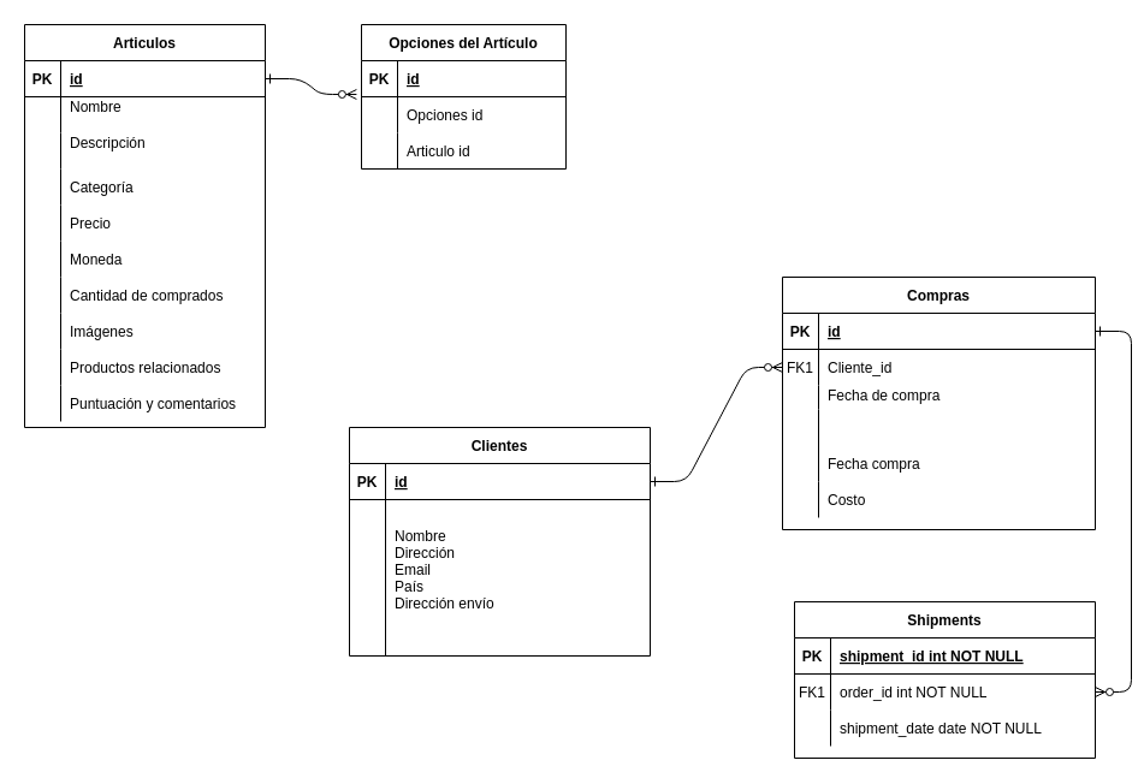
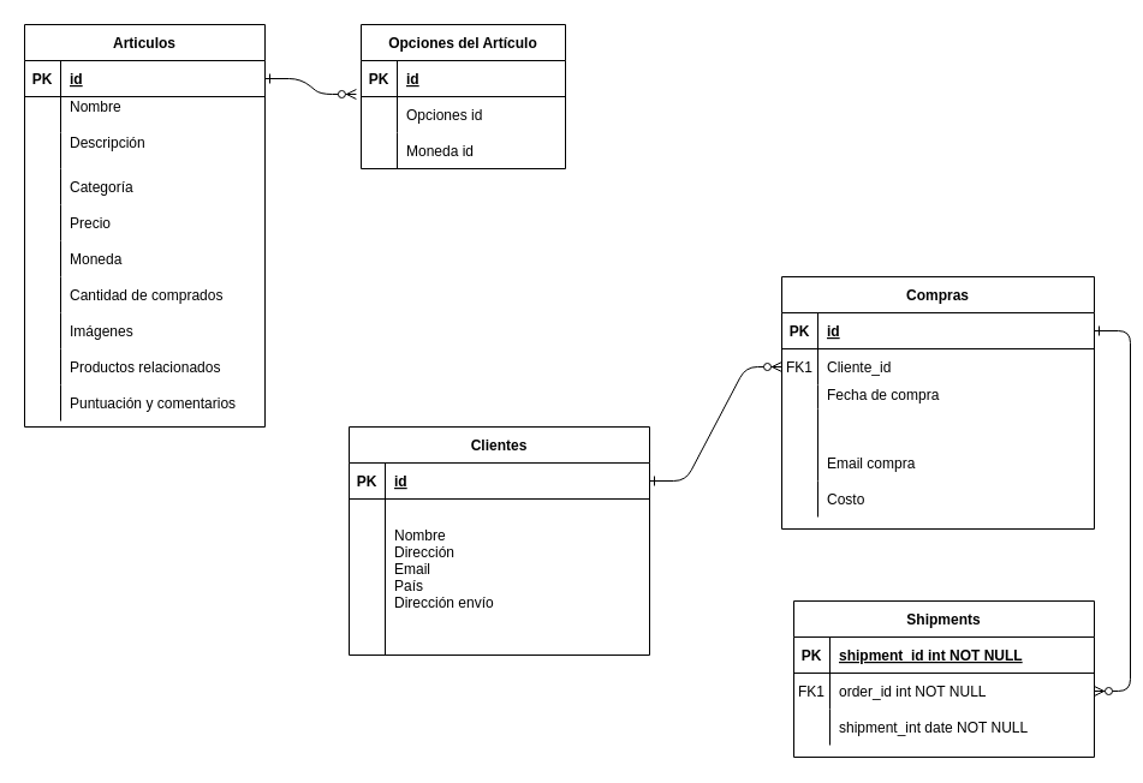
  <mxCell id="0" />
  <mxCell id="1" parent="0" />
  <mxCell id="2" value="" style="edgeStyle=entityRelationEdgeStyle;endArrow=ERzeroToMany;startArrow=ERone;endFill=1;startFill=0;" parent="1" source="33" target="8" edge="1"><mxGeometry width="100" height="100" relative="1" as="geometry"><mxPoint x="300" y="1170" as="sourcePoint" /><mxPoint x="400" y="1070" as="targetPoint" /></mxGeometry></mxCell>
  <mxCell id="3" value="" style="edgeStyle=entityRelationEdgeStyle;endArrow=ERzeroToMany;startArrow=ERone;endFill=1;startFill=0;" parent="1" source="5" target="26" edge="1"><mxGeometry width="100" height="100" relative="1" as="geometry"><mxPoint x="360" y="630" as="sourcePoint" /><mxPoint x="420" y="655" as="targetPoint" /></mxGeometry></mxCell>
  <mxCell id="4" value="Compras" style="shape=table;startSize=30;container=1;collapsible=1;childLayout=tableLayout;fixedRows=1;rowLines=0;fontStyle=1;align=center;resizeLast=1;" parent="1" vertex="1"><mxGeometry x="650" y="230" width="260" height="210" as="geometry" /></mxCell>
  <mxCell id="5" value="" style="shape=partialRectangle;collapsible=0;dropTarget=0;pointerEvents=0;fillColor=none;points=[[0,0.5],[1,0.5]];portConstraint=eastwest;top=0;left=0;right=0;bottom=1;" parent="4" vertex="1"><mxGeometry y="30" width="260" height="30" as="geometry" /></mxCell>
  <mxCell id="6" value="PK" style="shape=partialRectangle;overflow=hidden;connectable=0;fillColor=none;top=0;left=0;bottom=0;right=0;fontStyle=1;" parent="5" vertex="1"><mxGeometry width="30" height="30" as="geometry" /></mxCell>
  <mxCell id="7" value="id" style="shape=partialRectangle;overflow=hidden;connectable=0;fillColor=none;top=0;left=0;bottom=0;right=0;align=left;spacingLeft=6;fontStyle=5;" parent="5" vertex="1"><mxGeometry x="30" width="230" height="30" as="geometry" /></mxCell>
  <mxCell id="8" value="" style="shape=partialRectangle;collapsible=0;dropTarget=0;pointerEvents=0;fillColor=none;points=[[0,0.5],[1,0.5]];portConstraint=eastwest;top=0;left=0;right=0;bottom=0;" parent="4" vertex="1"><mxGeometry y="60" width="260" height="30" as="geometry" /></mxCell>
  <mxCell id="9" value="FK1" style="shape=partialRectangle;overflow=hidden;connectable=0;fillColor=none;top=0;left=0;bottom=0;right=0;" parent="8" vertex="1"><mxGeometry width="30" height="30" as="geometry" /></mxCell>
  <mxCell id="10" value="Cliente_id" style="shape=partialRectangle;overflow=hidden;connectable=0;fillColor=none;top=0;left=0;bottom=0;right=0;align=left;spacingLeft=6;" parent="8" vertex="1"><mxGeometry x="30" width="230" height="30" as="geometry" /></mxCell>
  <mxCell id="11" value="" style="shape=partialRectangle;collapsible=0;dropTarget=0;pointerEvents=0;fillColor=none;points=[[0,0.5],[1,0.5]];portConstraint=eastwest;top=0;left=0;right=0;bottom=0;" parent="4" vertex="1"><mxGeometry y="90" width="260" height="20" as="geometry" /></mxCell>
  <mxCell id="12" value="" style="shape=partialRectangle;overflow=hidden;connectable=0;fillColor=none;top=0;left=0;bottom=0;right=0;" parent="11" vertex="1"><mxGeometry width="30" height="20" as="geometry" /></mxCell>
  <mxCell id="13" value="Fecha de compra&#10;&#10;" style="shape=partialRectangle;overflow=hidden;connectable=0;fillColor=none;top=0;left=0;bottom=0;right=0;align=left;spacingLeft=6;" parent="11" vertex="1"><mxGeometry x="30" width="230" height="20" as="geometry" /></mxCell>
  <mxCell id="14" value="" style="shape=partialRectangle;collapsible=0;dropTarget=0;pointerEvents=0;fillColor=none;points=[[0,0.5],[1,0.5]];portConstraint=eastwest;top=0;left=0;right=0;bottom=0;" vertex="1" parent="4"><mxGeometry y="110" width="260" height="30" as="geometry" /></mxCell>
  <mxCell id="15" value="" style="shape=partialRectangle;overflow=hidden;connectable=0;fillColor=none;top=0;left=0;bottom=0;right=0;" vertex="1" parent="14"><mxGeometry width="30" height="30" as="geometry" /></mxCell>
  <mxCell id="16" value="" style="shape=partialRectangle;collapsible=0;dropTarget=0;pointerEvents=0;fillColor=none;points=[[0,0.5],[1,0.5]];portConstraint=eastwest;top=0;left=0;right=0;bottom=0;" vertex="1" parent="4"><mxGeometry y="140" width="260" height="30" as="geometry" /></mxCell>
  <mxCell id="17" value="" style="shape=partialRectangle;overflow=hidden;connectable=0;fillColor=none;top=0;left=0;bottom=0;right=0;" vertex="1" parent="16"><mxGeometry width="30" height="30" as="geometry" /></mxCell>
- <mxCell id="18" value="Fecha compra" style="shape=partialRectangle;overflow=hidden;connectable=0;fillColor=none;top=0;left=0;bottom=0;right=0;align=left;spacingLeft=6;" vertex="1" parent="16"><mxGeometry x="30" width="230" height="30" as="geometry" /></mxCell>
+ <mxCell id="18" value="Email compra" style="shape=partialRectangle;overflow=hidden;connectable=0;fillColor=none;top=0;left=0;bottom=0;right=0;align=left;spacingLeft=6;" vertex="1" parent="16"><mxGeometry x="30" width="230" height="30" as="geometry" /></mxCell>
  <mxCell id="19" value="" style="shape=partialRectangle;collapsible=0;dropTarget=0;pointerEvents=0;fillColor=none;points=[[0,0.5],[1,0.5]];portConstraint=eastwest;top=0;left=0;right=0;bottom=0;" vertex="1" parent="4"><mxGeometry y="170" width="260" height="30" as="geometry" /></mxCell>
  <mxCell id="20" value="" style="shape=partialRectangle;overflow=hidden;connectable=0;fillColor=none;top=0;left=0;bottom=0;right=0;" vertex="1" parent="19"><mxGeometry width="30" height="30" as="geometry" /></mxCell>
  <mxCell id="21" value="Costo" style="shape=partialRectangle;overflow=hidden;connectable=0;fillColor=none;top=0;left=0;bottom=0;right=0;align=left;spacingLeft=6;" vertex="1" parent="19"><mxGeometry x="30" width="230" height="30" as="geometry" /></mxCell>
  <mxCell id="22" value="Shipments" style="shape=table;startSize=30;container=1;collapsible=1;childLayout=tableLayout;fixedRows=1;rowLines=0;fontStyle=1;align=center;resizeLast=1;" parent="1" vertex="1"><mxGeometry x="660" y="500" width="250" height="130" as="geometry" /></mxCell>
  <mxCell id="23" value="" style="shape=partialRectangle;collapsible=0;dropTarget=0;pointerEvents=0;fillColor=none;points=[[0,0.5],[1,0.5]];portConstraint=eastwest;top=0;left=0;right=0;bottom=1;" parent="22" vertex="1"><mxGeometry y="30" width="250" height="30" as="geometry" /></mxCell>
  <mxCell id="24" value="PK" style="shape=partialRectangle;overflow=hidden;connectable=0;fillColor=none;top=0;left=0;bottom=0;right=0;fontStyle=1;" parent="23" vertex="1"><mxGeometry width="30" height="30" as="geometry" /></mxCell>
  <mxCell id="25" value="shipment_id int NOT NULL " style="shape=partialRectangle;overflow=hidden;connectable=0;fillColor=none;top=0;left=0;bottom=0;right=0;align=left;spacingLeft=6;fontStyle=5;" parent="23" vertex="1"><mxGeometry x="30" width="220" height="30" as="geometry" /></mxCell>
  <mxCell id="26" value="" style="shape=partialRectangle;collapsible=0;dropTarget=0;pointerEvents=0;fillColor=none;points=[[0,0.5],[1,0.5]];portConstraint=eastwest;top=0;left=0;right=0;bottom=0;" parent="22" vertex="1"><mxGeometry y="60" width="250" height="30" as="geometry" /></mxCell>
  <mxCell id="27" value="FK1" style="shape=partialRectangle;overflow=hidden;connectable=0;fillColor=none;top=0;left=0;bottom=0;right=0;" parent="26" vertex="1"><mxGeometry width="30" height="30" as="geometry" /></mxCell>
  <mxCell id="28" value="order_id int NOT NULL" style="shape=partialRectangle;overflow=hidden;connectable=0;fillColor=none;top=0;left=0;bottom=0;right=0;align=left;spacingLeft=6;" parent="26" vertex="1"><mxGeometry x="30" width="220" height="30" as="geometry" /></mxCell>
  <mxCell id="29" value="" style="shape=partialRectangle;collapsible=0;dropTarget=0;pointerEvents=0;fillColor=none;points=[[0,0.5],[1,0.5]];portConstraint=eastwest;top=0;left=0;right=0;bottom=0;" parent="22" vertex="1"><mxGeometry y="90" width="250" height="30" as="geometry" /></mxCell>
  <mxCell id="30" value="" style="shape=partialRectangle;overflow=hidden;connectable=0;fillColor=none;top=0;left=0;bottom=0;right=0;" parent="29" vertex="1"><mxGeometry width="30" height="30" as="geometry" /></mxCell>
- <mxCell id="31" value="shipment_date date NOT NULL" style="shape=partialRectangle;overflow=hidden;connectable=0;fillColor=none;top=0;left=0;bottom=0;right=0;align=left;spacingLeft=6;" parent="29" vertex="1"><mxGeometry x="30" width="220" height="30" as="geometry" /></mxCell>
+ <mxCell id="31" value="shipment_int date NOT NULL" style="shape=partialRectangle;overflow=hidden;connectable=0;fillColor=none;top=0;left=0;bottom=0;right=0;align=left;spacingLeft=6;" parent="29" vertex="1"><mxGeometry x="30" width="220" height="30" as="geometry" /></mxCell>
  <mxCell id="32" value="Clientes" style="shape=table;startSize=30;container=1;collapsible=1;childLayout=tableLayout;fixedRows=1;rowLines=0;fontStyle=1;align=center;resizeLast=1;" parent="1" vertex="1"><mxGeometry x="290" y="355" width="250" height="190" as="geometry" /></mxCell>
  <mxCell id="33" value="" style="shape=partialRectangle;collapsible=0;dropTarget=0;pointerEvents=0;fillColor=none;points=[[0,0.5],[1,0.5]];portConstraint=eastwest;top=0;left=0;right=0;bottom=1;" parent="32" vertex="1"><mxGeometry y="30" width="250" height="30" as="geometry" /></mxCell>
  <mxCell id="34" value="PK" style="shape=partialRectangle;overflow=hidden;connectable=0;fillColor=none;top=0;left=0;bottom=0;right=0;fontStyle=1;" parent="33" vertex="1"><mxGeometry width="30" height="30" as="geometry" /></mxCell>
  <mxCell id="35" value="id" style="shape=partialRectangle;overflow=hidden;connectable=0;fillColor=none;top=0;left=0;bottom=0;right=0;align=left;spacingLeft=6;fontStyle=5;" parent="33" vertex="1"><mxGeometry x="30" width="220" height="30" as="geometry" /></mxCell>
  <mxCell id="36" value="" style="shape=partialRectangle;collapsible=0;dropTarget=0;pointerEvents=0;fillColor=none;points=[[0,0.5],[1,0.5]];portConstraint=eastwest;top=0;left=0;right=0;bottom=0;" parent="32" vertex="1"><mxGeometry y="60" width="250" height="130" as="geometry" /></mxCell>
  <mxCell id="37" value="" style="shape=partialRectangle;overflow=hidden;connectable=0;fillColor=none;top=0;left=0;bottom=0;right=0;" parent="36" vertex="1"><mxGeometry width="30" height="130" as="geometry" /></mxCell>
  <mxCell id="38" value="Nombre &#10;Dirección &#10;Email &#10;País&#10;Dirección envío&#10;" style="shape=partialRectangle;overflow=hidden;connectable=0;fillColor=none;top=0;left=0;bottom=0;right=0;align=left;spacingLeft=6;" parent="36" vertex="1"><mxGeometry x="30" width="220" height="130" as="geometry" /></mxCell>
  <mxCell id="39" value="Articulos" style="shape=table;startSize=30;container=1;collapsible=1;childLayout=tableLayout;fixedRows=1;rowLines=0;fontStyle=1;align=center;resizeLast=1;" vertex="1" parent="1"><mxGeometry x="20" y="20" width="200" height="335" as="geometry"><mxRectangle x="430" y="70" width="60" height="30" as="alternateBounds" /></mxGeometry></mxCell>
  <mxCell id="40" value="" style="shape=partialRectangle;collapsible=0;dropTarget=0;pointerEvents=0;fillColor=none;top=0;left=0;bottom=1;right=0;points=[[0,0.5],[1,0.5]];portConstraint=eastwest;" vertex="1" parent="39"><mxGeometry y="30" width="200" height="30" as="geometry" /></mxCell>
  <mxCell id="41" value="PK" style="shape=partialRectangle;connectable=0;fillColor=none;top=0;left=0;bottom=0;right=0;fontStyle=1;overflow=hidden;" vertex="1" parent="40"><mxGeometry width="30" height="30" as="geometry" /></mxCell>
  <mxCell id="42" value="id" style="shape=partialRectangle;connectable=0;fillColor=none;top=0;left=0;bottom=0;right=0;align=left;spacingLeft=6;fontStyle=5;overflow=hidden;" vertex="1" parent="40"><mxGeometry x="30" width="170" height="30" as="geometry" /></mxCell>
  <mxCell id="43" value="" style="shape=partialRectangle;collapsible=0;dropTarget=0;pointerEvents=0;fillColor=none;top=0;left=0;bottom=0;right=0;points=[[0,0.5],[1,0.5]];portConstraint=eastwest;" vertex="1" parent="39"><mxGeometry y="60" width="200" height="30" as="geometry" /></mxCell>
  <mxCell id="44" value="" style="shape=partialRectangle;connectable=0;fillColor=none;top=0;left=0;bottom=0;right=0;editable=1;overflow=hidden;" vertex="1" parent="43"><mxGeometry width="30" height="30" as="geometry" /></mxCell>
  <mxCell id="45" value="Nombre&#10;" style="shape=partialRectangle;connectable=0;fillColor=none;top=0;left=0;bottom=0;right=0;align=left;spacingLeft=6;overflow=hidden;" vertex="1" parent="43"><mxGeometry x="30" width="170" height="30" as="geometry" /></mxCell>
  <mxCell id="46" value="" style="shape=partialRectangle;collapsible=0;dropTarget=0;pointerEvents=0;fillColor=none;top=0;left=0;bottom=0;right=0;points=[[0,0.5],[1,0.5]];portConstraint=eastwest;" vertex="1" parent="39"><mxGeometry y="90" width="200" height="30" as="geometry" /></mxCell>
  <mxCell id="47" value="" style="shape=partialRectangle;connectable=0;fillColor=none;top=0;left=0;bottom=0;right=0;editable=1;overflow=hidden;" vertex="1" parent="46"><mxGeometry width="30" height="30" as="geometry" /></mxCell>
  <mxCell id="48" value="Descripción&#10;" style="shape=partialRectangle;connectable=0;fillColor=none;top=0;left=0;bottom=0;right=0;align=left;spacingLeft=6;overflow=hidden;" vertex="1" parent="46"><mxGeometry x="30" width="170" height="30" as="geometry" /></mxCell>
  <mxCell id="49" value="" style="shape=partialRectangle;collapsible=0;dropTarget=0;pointerEvents=0;fillColor=none;top=0;left=0;bottom=0;right=0;points=[[0,0.5],[1,0.5]];portConstraint=eastwest;" vertex="1" parent="39"><mxGeometry y="120" width="200" height="30" as="geometry" /></mxCell>
  <mxCell id="50" value="" style="shape=partialRectangle;connectable=0;fillColor=none;top=0;left=0;bottom=0;right=0;editable=1;overflow=hidden;" vertex="1" parent="49"><mxGeometry width="30" height="30" as="geometry" /></mxCell>
  <mxCell id="51" value="Categoría" style="shape=partialRectangle;connectable=0;fillColor=none;top=0;left=0;bottom=0;right=0;align=left;spacingLeft=6;overflow=hidden;" vertex="1" parent="49"><mxGeometry x="30" width="170" height="30" as="geometry" /></mxCell>
  <mxCell id="52" value="" style="shape=partialRectangle;collapsible=0;dropTarget=0;pointerEvents=0;fillColor=none;top=0;left=0;bottom=0;right=0;points=[[0,0.5],[1,0.5]];portConstraint=eastwest;" vertex="1" parent="39"><mxGeometry y="150" width="200" height="30" as="geometry" /></mxCell>
  <mxCell id="53" value="" style="shape=partialRectangle;connectable=0;fillColor=none;top=0;left=0;bottom=0;right=0;editable=1;overflow=hidden;" vertex="1" parent="52"><mxGeometry width="30" height="30" as="geometry" /></mxCell>
  <mxCell id="54" value="Precio" style="shape=partialRectangle;connectable=0;fillColor=none;top=0;left=0;bottom=0;right=0;align=left;spacingLeft=6;overflow=hidden;" vertex="1" parent="52"><mxGeometry x="30" width="170" height="30" as="geometry" /></mxCell>
  <mxCell id="55" value="" style="shape=partialRectangle;collapsible=0;dropTarget=0;pointerEvents=0;fillColor=none;top=0;left=0;bottom=0;right=0;points=[[0,0.5],[1,0.5]];portConstraint=eastwest;" vertex="1" parent="39"><mxGeometry y="180" width="200" height="30" as="geometry" /></mxCell>
  <mxCell id="56" value="" style="shape=partialRectangle;connectable=0;fillColor=none;top=0;left=0;bottom=0;right=0;editable=1;overflow=hidden;" vertex="1" parent="55"><mxGeometry width="30" height="30" as="geometry" /></mxCell>
  <mxCell id="57" value="Moneda" style="shape=partialRectangle;connectable=0;fillColor=none;top=0;left=0;bottom=0;right=0;align=left;spacingLeft=6;overflow=hidden;" vertex="1" parent="55"><mxGeometry x="30" width="170" height="30" as="geometry" /></mxCell>
  <mxCell id="58" value="" style="shape=partialRectangle;collapsible=0;dropTarget=0;pointerEvents=0;fillColor=none;top=0;left=0;bottom=0;right=0;points=[[0,0.5],[1,0.5]];portConstraint=eastwest;" vertex="1" parent="39"><mxGeometry y="210" width="200" height="30" as="geometry" /></mxCell>
  <mxCell id="59" value="" style="shape=partialRectangle;connectable=0;fillColor=none;top=0;left=0;bottom=0;right=0;editable=1;overflow=hidden;" vertex="1" parent="58"><mxGeometry width="30" height="30" as="geometry" /></mxCell>
  <mxCell id="60" value="Cantidad de comprados" style="shape=partialRectangle;connectable=0;fillColor=none;top=0;left=0;bottom=0;right=0;align=left;spacingLeft=6;overflow=hidden;" vertex="1" parent="58"><mxGeometry x="30" width="170" height="30" as="geometry" /></mxCell>
  <mxCell id="61" value="" style="shape=partialRectangle;collapsible=0;dropTarget=0;pointerEvents=0;fillColor=none;top=0;left=0;bottom=0;right=0;points=[[0,0.5],[1,0.5]];portConstraint=eastwest;" vertex="1" parent="39"><mxGeometry y="240" width="200" height="30" as="geometry" /></mxCell>
  <mxCell id="62" value="" style="shape=partialRectangle;connectable=0;fillColor=none;top=0;left=0;bottom=0;right=0;editable=1;overflow=hidden;" vertex="1" parent="61"><mxGeometry width="30" height="30" as="geometry" /></mxCell>
  <mxCell id="63" value="Imágenes" style="shape=partialRectangle;connectable=0;fillColor=none;top=0;left=0;bottom=0;right=0;align=left;spacingLeft=6;overflow=hidden;" vertex="1" parent="61"><mxGeometry x="30" width="170" height="30" as="geometry" /></mxCell>
  <mxCell id="64" value="" style="shape=partialRectangle;collapsible=0;dropTarget=0;pointerEvents=0;fillColor=none;top=0;left=0;bottom=0;right=0;points=[[0,0.5],[1,0.5]];portConstraint=eastwest;" vertex="1" parent="39"><mxGeometry y="270" width="200" height="30" as="geometry" /></mxCell>
  <mxCell id="65" value="" style="shape=partialRectangle;connectable=0;fillColor=none;top=0;left=0;bottom=0;right=0;editable=1;overflow=hidden;" vertex="1" parent="64"><mxGeometry width="30" height="30" as="geometry" /></mxCell>
  <mxCell id="66" value="Productos relacionados" style="shape=partialRectangle;connectable=0;fillColor=none;top=0;left=0;bottom=0;right=0;align=left;spacingLeft=6;overflow=hidden;" vertex="1" parent="64"><mxGeometry x="30" width="170" height="30" as="geometry" /></mxCell>
  <mxCell id="67" value="" style="shape=partialRectangle;collapsible=0;dropTarget=0;pointerEvents=0;fillColor=none;top=0;left=0;bottom=0;right=0;points=[[0,0.5],[1,0.5]];portConstraint=eastwest;" vertex="1" parent="39"><mxGeometry y="300" width="200" height="30" as="geometry" /></mxCell>
  <mxCell id="68" value="" style="shape=partialRectangle;connectable=0;fillColor=none;top=0;left=0;bottom=0;right=0;editable=1;overflow=hidden;" vertex="1" parent="67"><mxGeometry width="30" height="30" as="geometry" /></mxCell>
  <mxCell id="69" value="Puntuación y comentarios" style="shape=partialRectangle;connectable=0;fillColor=none;top=0;left=0;bottom=0;right=0;align=left;spacingLeft=6;overflow=hidden;" vertex="1" parent="67"><mxGeometry x="30" width="170" height="30" as="geometry" /></mxCell>
  <mxCell id="70" value="" style="edgeStyle=entityRelationEdgeStyle;endArrow=ERzeroToMany;startArrow=ERone;endFill=1;startFill=0;exitX=1;exitY=0.5;exitDx=0;exitDy=0;entryX=-0.024;entryY=0.933;entryDx=0;entryDy=0;entryPerimeter=0;" edge="1" parent="1" source="40" target="72"><mxGeometry width="100" height="100" relative="1" as="geometry"><mxPoint x="250" y="30" as="sourcePoint" /><mxPoint x="310" y="75" as="targetPoint" /></mxGeometry></mxCell>
  <mxCell id="71" value="Opciones del Artículo" style="shape=table;startSize=30;container=1;collapsible=1;childLayout=tableLayout;fixedRows=1;rowLines=0;fontStyle=1;align=center;resizeLast=1;" vertex="1" parent="1"><mxGeometry x="300" y="20" width="170" height="120" as="geometry" /></mxCell>
  <mxCell id="72" value="" style="shape=partialRectangle;collapsible=0;dropTarget=0;pointerEvents=0;fillColor=none;top=0;left=0;bottom=1;right=0;points=[[0,0.5],[1,0.5]];portConstraint=eastwest;" vertex="1" parent="71"><mxGeometry y="30" width="170" height="30" as="geometry" /></mxCell>
  <mxCell id="73" value="PK" style="shape=partialRectangle;connectable=0;fillColor=none;top=0;left=0;bottom=0;right=0;fontStyle=1;overflow=hidden;" vertex="1" parent="72"><mxGeometry width="30" height="30" as="geometry" /></mxCell>
  <mxCell id="74" value="id" style="shape=partialRectangle;connectable=0;fillColor=none;top=0;left=0;bottom=0;right=0;align=left;spacingLeft=6;fontStyle=5;overflow=hidden;" vertex="1" parent="72"><mxGeometry x="30" width="140" height="30" as="geometry" /></mxCell>
  <mxCell id="75" value="" style="shape=partialRectangle;collapsible=0;dropTarget=0;pointerEvents=0;fillColor=none;top=0;left=0;bottom=0;right=0;points=[[0,0.5],[1,0.5]];portConstraint=eastwest;" vertex="1" parent="71"><mxGeometry y="60" width="170" height="30" as="geometry" /></mxCell>
  <mxCell id="76" value="" style="shape=partialRectangle;connectable=0;fillColor=none;top=0;left=0;bottom=0;right=0;editable=1;overflow=hidden;" vertex="1" parent="75"><mxGeometry width="30" height="30" as="geometry" /></mxCell>
  <mxCell id="77" value="Opciones id" style="shape=partialRectangle;connectable=0;fillColor=none;top=0;left=0;bottom=0;right=0;align=left;spacingLeft=6;overflow=hidden;" vertex="1" parent="75"><mxGeometry x="30" width="140" height="30" as="geometry" /></mxCell>
  <mxCell id="78" value="" style="shape=partialRectangle;collapsible=0;dropTarget=0;pointerEvents=0;fillColor=none;top=0;left=0;bottom=0;right=0;points=[[0,0.5],[1,0.5]];portConstraint=eastwest;" vertex="1" parent="71"><mxGeometry y="90" width="170" height="30" as="geometry" /></mxCell>
  <mxCell id="79" value="" style="shape=partialRectangle;connectable=0;fillColor=none;top=0;left=0;bottom=0;right=0;editable=1;overflow=hidden;" vertex="1" parent="78"><mxGeometry width="30" height="30" as="geometry" /></mxCell>
- <mxCell id="80" value="Articulo id" style="shape=partialRectangle;connectable=0;fillColor=none;top=0;left=0;bottom=0;right=0;align=left;spacingLeft=6;overflow=hidden;" vertex="1" parent="78"><mxGeometry x="30" width="140" height="30" as="geometry" /></mxCell>
+ <mxCell id="80" value="Moneda id" style="shape=partialRectangle;connectable=0;fillColor=none;top=0;left=0;bottom=0;right=0;align=left;spacingLeft=6;overflow=hidden;" vertex="1" parent="78"><mxGeometry x="30" width="140" height="30" as="geometry" /></mxCell>
